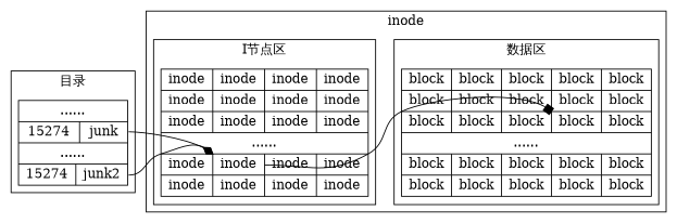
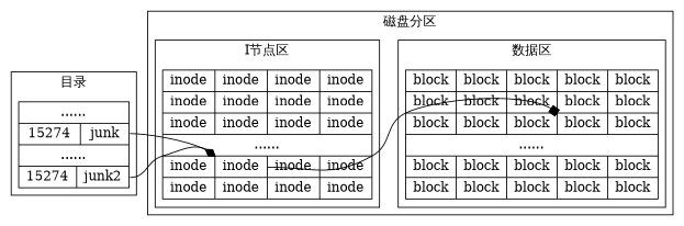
  digraph {
    rankdir=LR
    node [shape=record]
    edge [headport="i:nw" arrowhead=diamond]
    n1 [label="{inode|inode|inode|inode}|{inode|inode|inode|inode}|{inode|inode|inode|inode}|......|{inode|<i>inode|inode|inode}|{inode|inode|inode|inode}"]
    n2 [label="{block|block|block|block|block}|{block|block|block|block|block}|{block|block|block|<b>block|block}|......|{block|block|block|block|block}|{block|block|block|block|block}"]
    n3 [label="......|{15274|<dir2>junk}|......|{15274|<dir4>junk2}"]
    subgraph cluster_1 {
-     label=inode
+     label="磁盘分区"
      subgraph cluster_2 {
        label="I节点区"
        n1
      }
      subgraph cluster_3 {
        label="数据区"
        n2
      }
    }
    subgraph cluster_4 {
      label="目录"
      n3
    }
    n1 -> n2 [headport="b:nw" tailport="i:e" arrowhead=box]
    n3 -> n1 [tailport="dir2:e"]
    n3 -> n1 [tailport="dir4:e"]
  }
